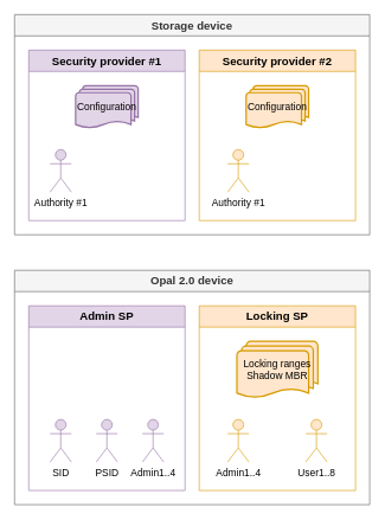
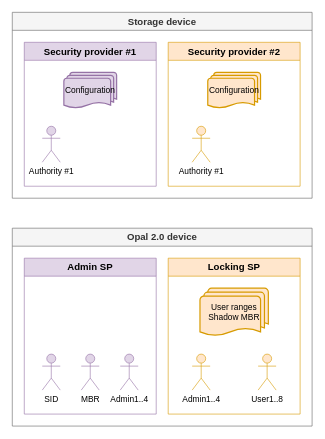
  <mxCell id="0" />
  <mxCell id="1" parent="0" />
  <mxCell id="2" value="Storage device" style="swimlane;whiteSpace=wrap;html=1;fontSize=16;startSize=30;fillColor=#f5f5f5;fontColor=#333333;strokeColor=#666666;" vertex="1" parent="1"><mxGeometry x="20" y="20" width="500" height="310" as="geometry" /></mxCell>
  <mxCell id="3" value="Security provider #1" style="swimlane;whiteSpace=wrap;html=1;fontSize=16;startSize=30;fillColor=#e1d5e7;strokeColor=#9673a6;" vertex="1" parent="2"><mxGeometry x="20" y="50" width="220" height="240" as="geometry" /></mxCell>
  <mxCell id="4" value="Authority #1" style="shape=umlActor;verticalLabelPosition=bottom;verticalAlign=top;html=1;outlineConnect=0;fontSize=14;fillColor=#e1d5e7;strokeColor=#9673a6;" vertex="1" parent="3"><mxGeometry x="30" y="140" width="30" height="60" as="geometry" /></mxCell>
  <mxCell id="5" value="Configuration" style="strokeWidth=2;html=1;shape=mxgraph.flowchart.multi-document;whiteSpace=wrap;fontSize=14;fillColor=#e1d5e7;strokeColor=#9673a6;" vertex="1" parent="3"><mxGeometry x="66" y="50" width="88" height="60" as="geometry" /></mxCell>
  <mxCell id="6" value="Security provider #2" style="swimlane;whiteSpace=wrap;html=1;fontSize=16;startSize=30;fillColor=#ffe6cc;strokeColor=#d79b00;" vertex="1" parent="2"><mxGeometry x="260" y="50" width="220" height="240" as="geometry" /></mxCell>
  <mxCell id="7" value="Authority #1" style="shape=umlActor;verticalLabelPosition=bottom;verticalAlign=top;html=1;outlineConnect=0;fontSize=14;fillColor=#ffe6cc;strokeColor=#d79b00;" vertex="1" parent="6"><mxGeometry x="40" y="140" width="30" height="60" as="geometry" /></mxCell>
  <mxCell id="8" value="Configuration" style="strokeWidth=2;html=1;shape=mxgraph.flowchart.multi-document;whiteSpace=wrap;fontSize=14;fillColor=#ffe6cc;strokeColor=#d79b00;" vertex="1" parent="6"><mxGeometry x="66" y="50" width="88" height="60" as="geometry" /></mxCell>
  <mxCell id="9" value="Opal 2.0 device" style="swimlane;whiteSpace=wrap;html=1;fontSize=16;startSize=30;fillColor=#f5f5f5;fontColor=#333333;strokeColor=#666666;" vertex="1" parent="1"><mxGeometry x="20" y="380" width="500" height="330" as="geometry" /></mxCell>
  <mxCell id="10" value="Admin SP" style="swimlane;whiteSpace=wrap;html=1;fontSize=16;startSize=30;fillColor=#e1d5e7;strokeColor=#9673a6;" vertex="1" parent="9"><mxGeometry x="20" y="50" width="220" height="260" as="geometry" /></mxCell>
  <mxCell id="11" value="SID" style="shape=umlActor;verticalLabelPosition=bottom;verticalAlign=top;html=1;outlineConnect=0;fontSize=14;fillColor=#e1d5e7;strokeColor=#9673a6;" vertex="1" parent="10"><mxGeometry x="30" y="160" width="30" height="60" as="geometry" /></mxCell>
- <mxCell id="12" value="PSID" style="shape=umlActor;verticalLabelPosition=bottom;verticalAlign=top;html=1;outlineConnect=0;fontSize=14;fillColor=#e1d5e7;strokeColor=#9673a6;" vertex="1" parent="10"><mxGeometry x="95" y="160" width="30" height="60" as="geometry" /></mxCell>
+ <mxCell id="12" value="MBR" style="shape=umlActor;verticalLabelPosition=bottom;verticalAlign=top;html=1;outlineConnect=0;fontSize=14;fillColor=#e1d5e7;strokeColor=#9673a6;" vertex="1" parent="10"><mxGeometry x="95" y="160" width="30" height="60" as="geometry" /></mxCell>
  <mxCell id="13" value="Admin1..4" style="shape=umlActor;verticalLabelPosition=bottom;verticalAlign=top;html=1;outlineConnect=0;fontSize=14;fillColor=#e1d5e7;strokeColor=#9673a6;" vertex="1" parent="10"><mxGeometry x="160" y="160" width="30" height="60" as="geometry" /></mxCell>
  <mxCell id="14" value="Locking SP" style="swimlane;whiteSpace=wrap;html=1;fontSize=16;startSize=30;fillColor=#ffe6cc;strokeColor=#d79b00;" vertex="1" parent="9"><mxGeometry x="260" y="50" width="220" height="260" as="geometry" /></mxCell>
  <mxCell id="15" value="Admin1..4" style="shape=umlActor;verticalLabelPosition=bottom;verticalAlign=top;html=1;outlineConnect=0;fontSize=14;fillColor=#ffe6cc;strokeColor=#d79b00;" vertex="1" parent="14"><mxGeometry x="40" y="160" width="30" height="60" as="geometry" /></mxCell>
  <mxCell id="16" value="User1..8" style="shape=umlActor;verticalLabelPosition=bottom;verticalAlign=top;html=1;outlineConnect=0;fontSize=14;fillColor=#ffe6cc;strokeColor=#d79b00;" vertex="1" parent="14"><mxGeometry x="150" y="160" width="30" height="60" as="geometry" /></mxCell>
- <mxCell id="17" value="Locking ranges&lt;br&gt;Shadow MBR" style="strokeWidth=2;html=1;shape=mxgraph.flowchart.multi-document;whiteSpace=wrap;fontSize=14;fillColor=#ffe6cc;strokeColor=#d79b00;" vertex="1" parent="14"><mxGeometry x="53" y="50" width="114" height="80" as="geometry" /></mxCell>
+ <mxCell id="17" value="User ranges&lt;br&gt;Shadow MBR" style="strokeWidth=2;html=1;shape=mxgraph.flowchart.multi-document;whiteSpace=wrap;fontSize=14;fillColor=#ffe6cc;strokeColor=#d79b00;" vertex="1" parent="14"><mxGeometry x="53" y="50" width="114" height="80" as="geometry" /></mxCell>
